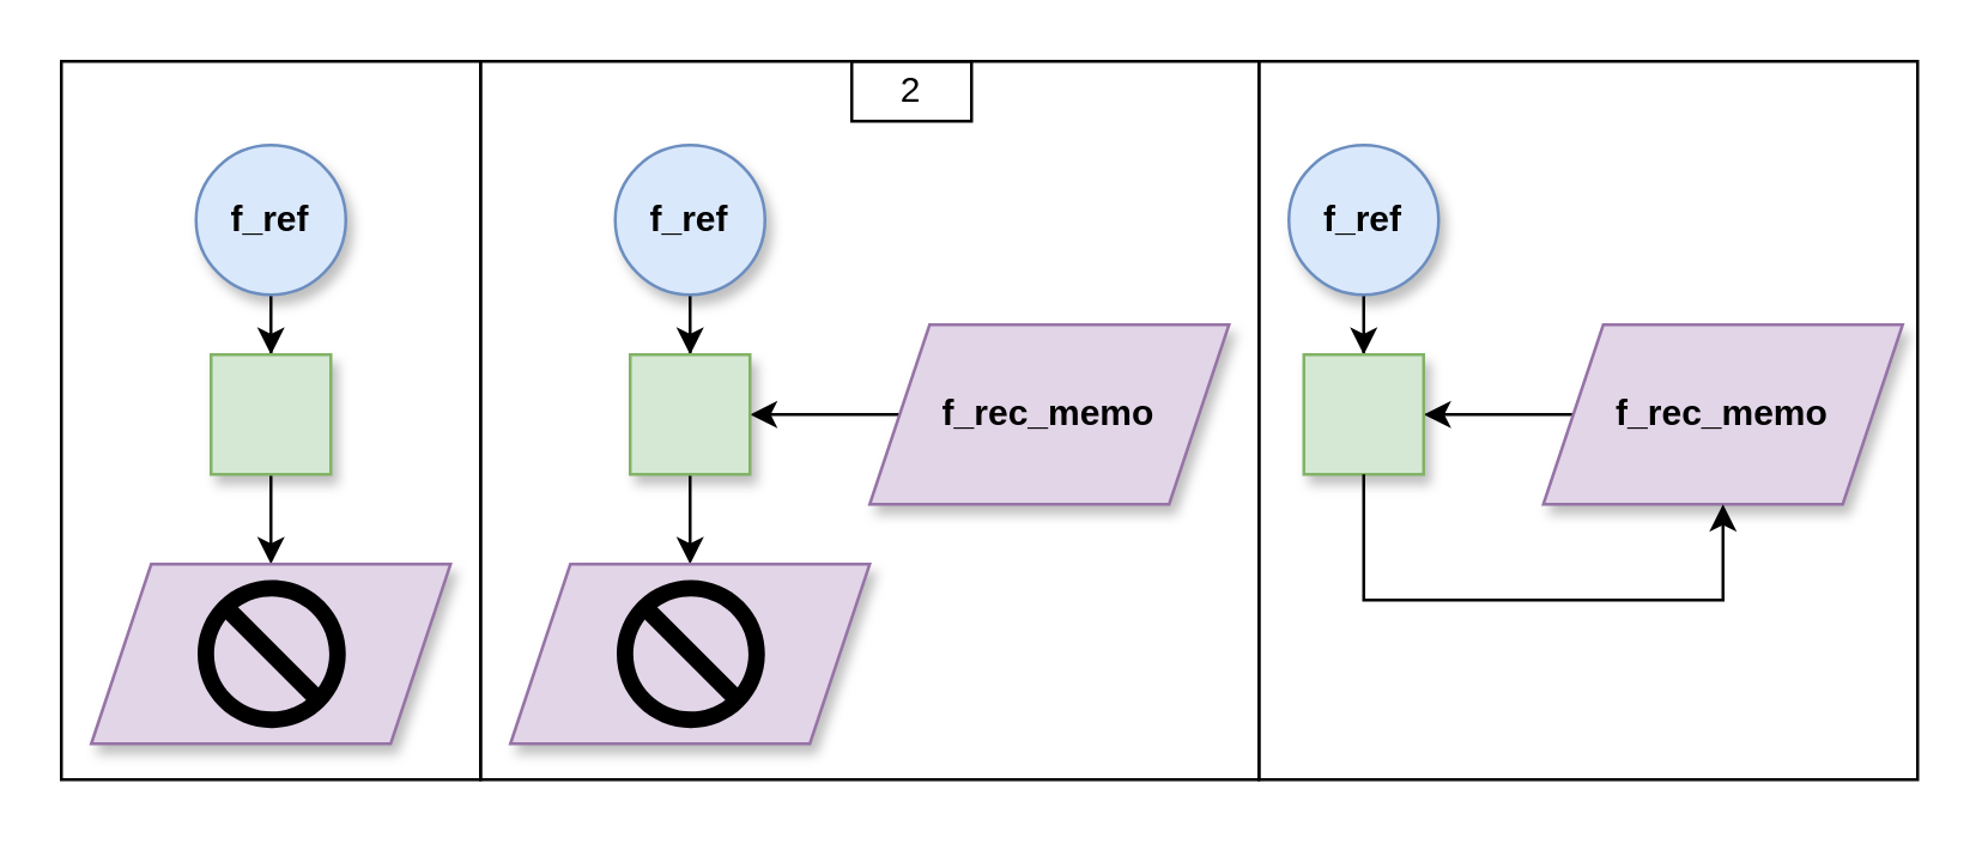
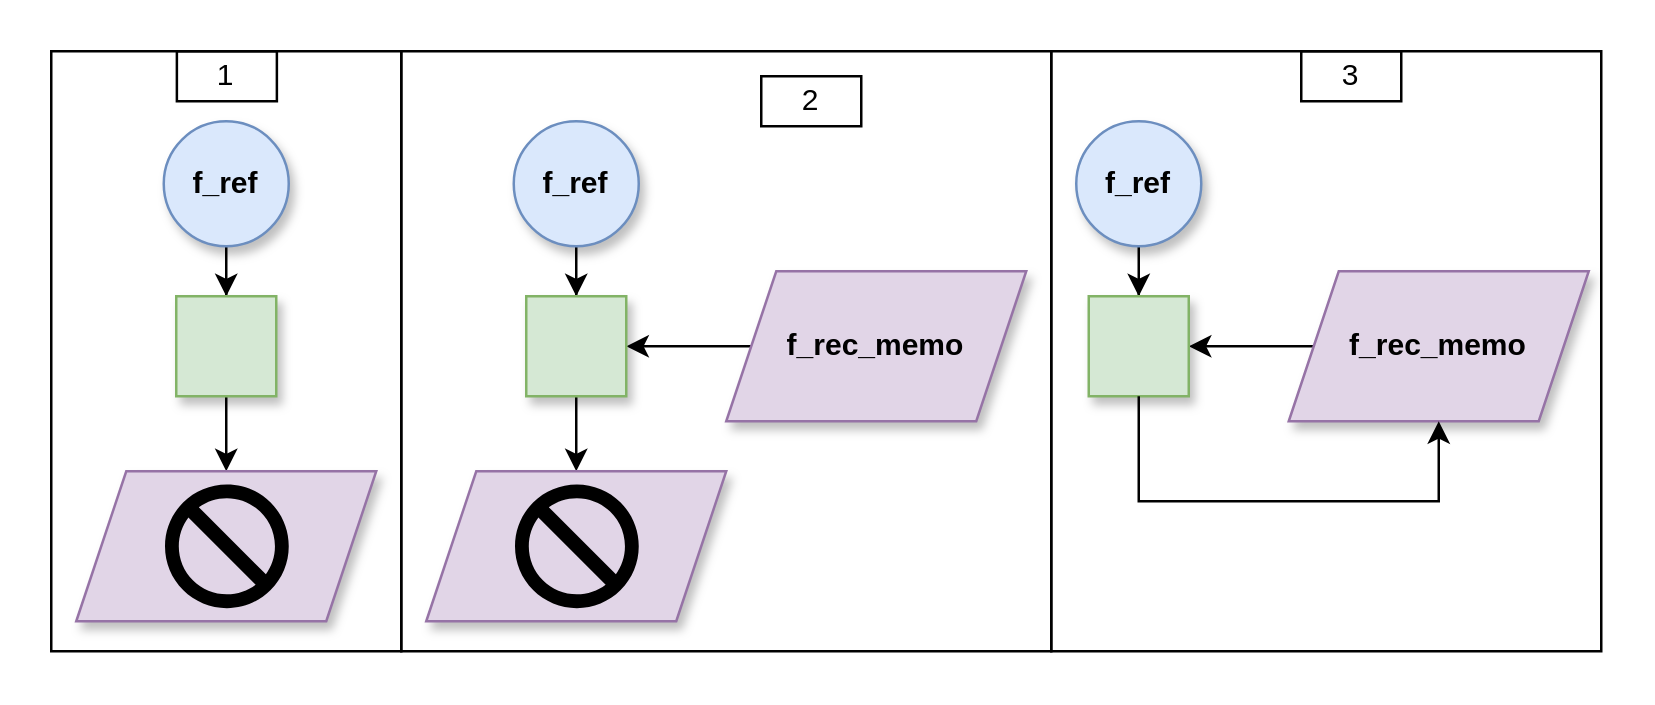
  <mxCell id="0" />
  <mxCell id="1" parent="0" />
  <mxCell id="2" value="" style="rounded=0;whiteSpace=wrap;html=1;" vertex="1" parent="1"><mxGeometry x="420" y="20" width="220" height="240" as="geometry" /></mxCell>
  <mxCell id="3" value="" style="rounded=0;whiteSpace=wrap;html=1;" vertex="1" parent="1"><mxGeometry x="160" y="20" width="260" height="240" as="geometry" /></mxCell>
  <mxCell id="4" value="" style="rounded=0;whiteSpace=wrap;html=1;" vertex="1" parent="1"><mxGeometry x="20" y="20" width="140" height="240" as="geometry" /></mxCell>
  <mxCell id="5" value="" style="edgeStyle=orthogonalEdgeStyle;rounded=0;orthogonalLoop=1;jettySize=auto;html=1;entryX=0.5;entryY=0;entryDx=0;entryDy=0;" edge="1" parent="1" source="6" target="8"><mxGeometry relative="1" as="geometry" /></mxCell>
  <mxCell id="6" value="f_ref" style="ellipse;whiteSpace=wrap;html=1;aspect=fixed;fillColor=#dae8fc;strokeColor=#6c8ebf;fontStyle=1;shadow=1;" vertex="1" parent="1"><mxGeometry x="65" y="48" width="50" height="50" as="geometry" /></mxCell>
  <mxCell id="7" style="edgeStyle=orthogonalEdgeStyle;rounded=0;orthogonalLoop=1;jettySize=auto;html=1;exitX=0.5;exitY=1;exitDx=0;exitDy=0;entryX=0.5;entryY=0;entryDx=0;entryDy=0;" edge="1" parent="1" source="8" target="9"><mxGeometry relative="1" as="geometry" /></mxCell>
  <mxCell id="8" value="" style="whiteSpace=wrap;html=1;aspect=fixed;fillColor=#d5e8d4;strokeColor=#82b366;shadow=1;" vertex="1" parent="1"><mxGeometry x="70" y="118" width="40" height="40" as="geometry" /></mxCell>
  <mxCell id="9" value="" style="shape=parallelogram;perimeter=parallelogramPerimeter;whiteSpace=wrap;html=1;fixedSize=1;fillColor=#e1d5e7;strokeColor=#9673a6;shadow=1;" vertex="1" parent="1"><mxGeometry x="30" y="188" width="120" height="60" as="geometry" /></mxCell>
  <mxCell id="10" value="" style="shape=mxgraph.signs.safety.no;html=1;pointerEvents=1;fillColor=#000000;strokeColor=none;verticalLabelPosition=bottom;verticalAlign=top;align=center;" vertex="1" parent="1"><mxGeometry x="65.5" y="193.25" width="49.5" height="49.5" as="geometry" /></mxCell>
  <mxCell id="11" style="edgeStyle=orthogonalEdgeStyle;rounded=0;orthogonalLoop=1;jettySize=auto;html=1;exitX=0;exitY=0.5;exitDx=0;exitDy=0;entryX=1;entryY=0.5;entryDx=0;entryDy=0;" edge="1" parent="1" source="12" target="16"><mxGeometry relative="1" as="geometry" /></mxCell>
  <mxCell id="12" value="f_rec_memo" style="shape=parallelogram;perimeter=parallelogramPerimeter;whiteSpace=wrap;html=1;fixedSize=1;fillColor=#e1d5e7;strokeColor=#9673a6;fontStyle=1;shadow=1;" vertex="1" parent="1"><mxGeometry x="290" y="108" width="120" height="60" as="geometry" /></mxCell>
  <mxCell id="13" value="" style="edgeStyle=orthogonalEdgeStyle;rounded=0;orthogonalLoop=1;jettySize=auto;html=1;entryX=0.5;entryY=0;entryDx=0;entryDy=0;" edge="1" parent="1" source="14" target="16"><mxGeometry relative="1" as="geometry" /></mxCell>
  <mxCell id="14" value="f_ref" style="ellipse;whiteSpace=wrap;html=1;aspect=fixed;fillColor=#dae8fc;strokeColor=#6c8ebf;fontStyle=1;shadow=1;" vertex="1" parent="1"><mxGeometry x="205" y="48" width="50" height="50" as="geometry" /></mxCell>
  <mxCell id="15" style="edgeStyle=orthogonalEdgeStyle;rounded=0;orthogonalLoop=1;jettySize=auto;html=1;exitX=0.5;exitY=1;exitDx=0;exitDy=0;entryX=0.5;entryY=0;entryDx=0;entryDy=0;" edge="1" parent="1" source="16" target="17"><mxGeometry relative="1" as="geometry" /></mxCell>
  <mxCell id="16" value="" style="whiteSpace=wrap;html=1;aspect=fixed;fillColor=#d5e8d4;strokeColor=#82b366;shadow=1;" vertex="1" parent="1"><mxGeometry x="210" y="118" width="40" height="40" as="geometry" /></mxCell>
  <mxCell id="17" value="" style="shape=parallelogram;perimeter=parallelogramPerimeter;whiteSpace=wrap;html=1;fixedSize=1;fillColor=#e1d5e7;strokeColor=#9673a6;shadow=1;" vertex="1" parent="1"><mxGeometry x="170" y="188" width="120" height="60" as="geometry" /></mxCell>
  <mxCell id="18" value="" style="shape=mxgraph.signs.safety.no;html=1;pointerEvents=1;fillColor=#000000;strokeColor=none;verticalLabelPosition=bottom;verticalAlign=top;align=center;" vertex="1" parent="1"><mxGeometry x="205.5" y="193.25" width="49.5" height="49.5" as="geometry" /></mxCell>
  <mxCell id="19" style="edgeStyle=orthogonalEdgeStyle;rounded=0;orthogonalLoop=1;jettySize=auto;html=1;exitX=0;exitY=0.5;exitDx=0;exitDy=0;entryX=1;entryY=0.5;entryDx=0;entryDy=0;" edge="1" parent="1" source="20" target="23"><mxGeometry relative="1" as="geometry" /></mxCell>
  <mxCell id="20" value="f_rec_memo" style="shape=parallelogram;perimeter=parallelogramPerimeter;whiteSpace=wrap;html=1;fixedSize=1;fillColor=#e1d5e7;strokeColor=#9673a6;fontStyle=1;shadow=1;" vertex="1" parent="1"><mxGeometry x="515" y="108" width="120" height="60" as="geometry" /></mxCell>
  <mxCell id="21" value="" style="edgeStyle=orthogonalEdgeStyle;rounded=0;orthogonalLoop=1;jettySize=auto;html=1;entryX=0.5;entryY=0;entryDx=0;entryDy=0;" edge="1" parent="1" source="22" target="23"><mxGeometry relative="1" as="geometry" /></mxCell>
  <mxCell id="22" value="f_ref" style="ellipse;whiteSpace=wrap;html=1;aspect=fixed;fillColor=#dae8fc;strokeColor=#6c8ebf;fontStyle=1;shadow=1;" vertex="1" parent="1"><mxGeometry x="430" y="48" width="50" height="50" as="geometry" /></mxCell>
  <mxCell id="23" value="" style="whiteSpace=wrap;html=1;aspect=fixed;fillColor=#d5e8d4;strokeColor=#82b366;shadow=1;" vertex="1" parent="1"><mxGeometry x="435" y="118" width="40" height="40" as="geometry" /></mxCell>
  <mxCell id="24" value="" style="edgeStyle=orthogonalEdgeStyle;rounded=0;orthogonalLoop=1;jettySize=auto;html=1;entryX=0.5;entryY=1;entryDx=0;entryDy=0;exitX=0.5;exitY=1;exitDx=0;exitDy=0;" edge="1" parent="1" target="20" source="23"><mxGeometry relative="1" as="geometry"><mxPoint x="480" y="150" as="sourcePoint" /><mxPoint x="480" y="180" as="targetPoint" /><Array as="points"><mxPoint x="455" y="200" /><mxPoint x="575" y="200" /></Array></mxGeometry></mxCell>
- <mxCell id="25" value="2" style="text;html=1;fillColor=none;align=center;verticalAlign=middle;whiteSpace=wrap;rounded=0;strokeColor=#000000;" vertex="1" parent="1"><mxGeometry x="284" y="20" width="40" height="20" as="geometry" /></mxCell>
+ <mxCell id="25" value="2" style="text;html=1;fillColor=none;align=center;verticalAlign=middle;whiteSpace=wrap;rounded=0;strokeColor=#000000;" vertex="1" parent="1"><mxGeometry x="304" y="30" width="40" height="20" as="geometry" /></mxCell>
+ <mxCell id="26" value="1" style="text;html=1;fillColor=none;align=center;verticalAlign=middle;whiteSpace=wrap;rounded=0;strokeColor=#000000;" vertex="1" parent="1"><mxGeometry x="70.25" y="20" width="40" height="20" as="geometry" /></mxCell>
+ <mxCell id="27" value="3" style="text;html=1;align=center;verticalAlign=middle;whiteSpace=wrap;rounded=0;strokeColor=#000000;" vertex="1" parent="1"><mxGeometry x="520" y="20" width="40" height="20" as="geometry" /></mxCell>
